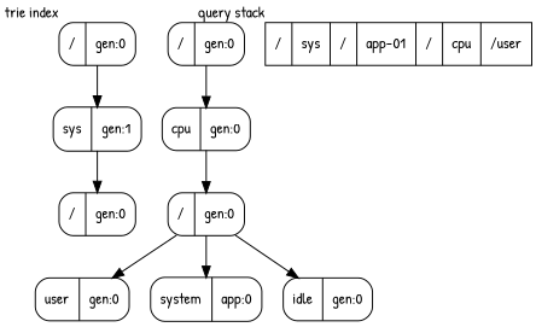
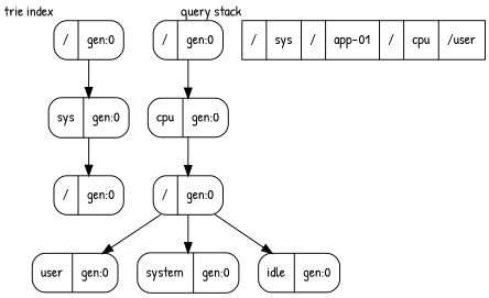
  digraph {
    concentrate=True
    fontname="Patrick Hand"
    rankdir=TB
    node [fontname="Patrick Hand" shape=Mrecord]
    edge [fontname="Patrick Hand"]
    n1 [label="/\n|{gen:0}" xlabel="trie index"]
-   n2 [label="sys\n|{gen:1}"]
+   n2 [label="sys\n|{gen:0}"]
    n3 [label="/\n|{gen:0}"]
    n4 [label="/\n|{gen:0}"]
    n5 [label="cpu\n|{gen:0}"]
    n6 [label="/\n|{gen:0}"]
    n7 [label="user\n|{gen:0}"]
-   n8 [label="system\n|{app:0}"]
+   n8 [label="system\n|{gen:0}"]
    n9 [label="idle\n|{gen:0}"]
    n10 [label="{/}|{sys}|/|app-01|/|cpu|/user" shape=record xlabel="query stack"]
    n1 -> n2
    n2 -> n3
    n4 -> n5
    n5 -> n6
    n6 -> n7
    n6 -> n8
    n6 -> n9
  }
